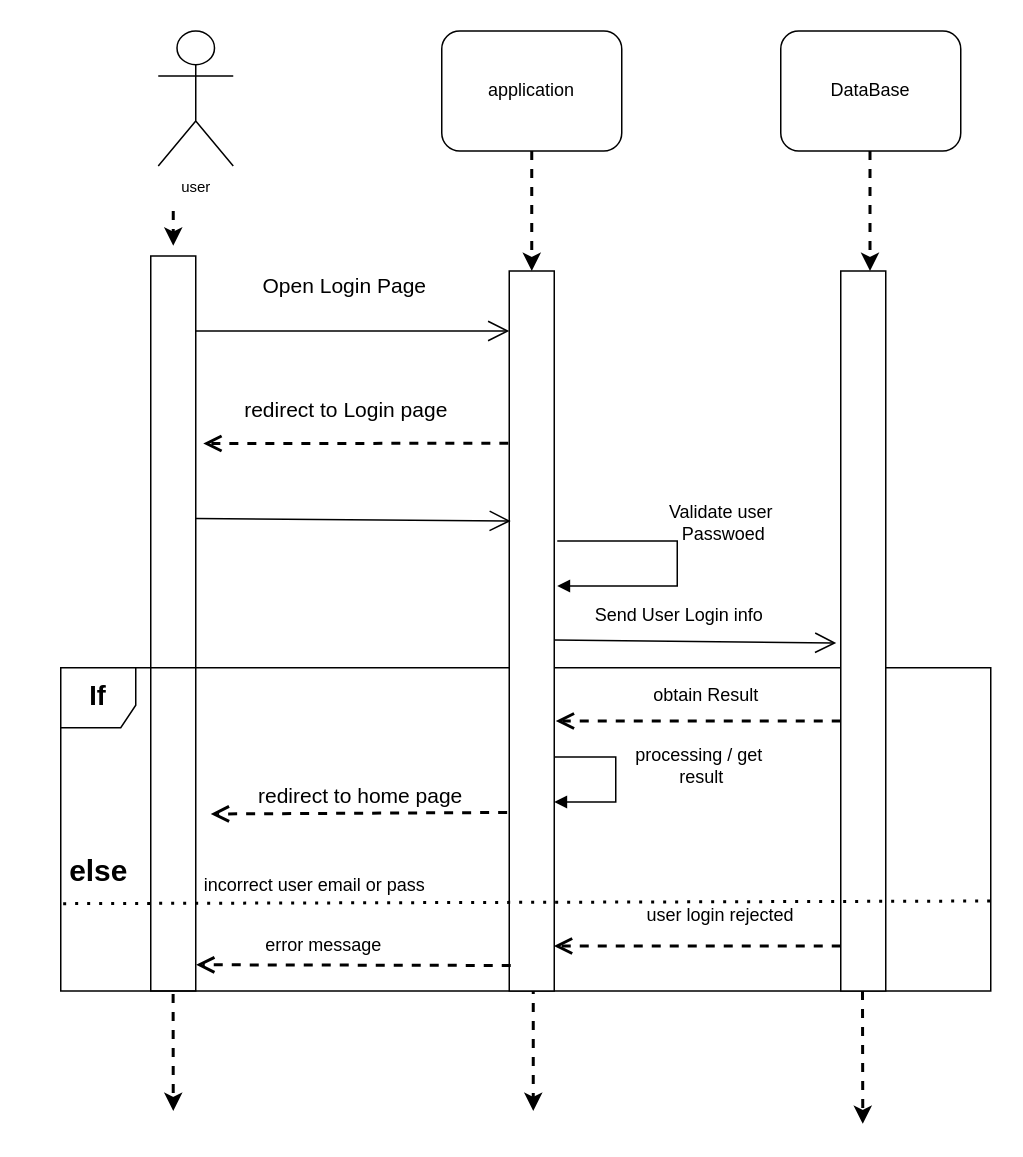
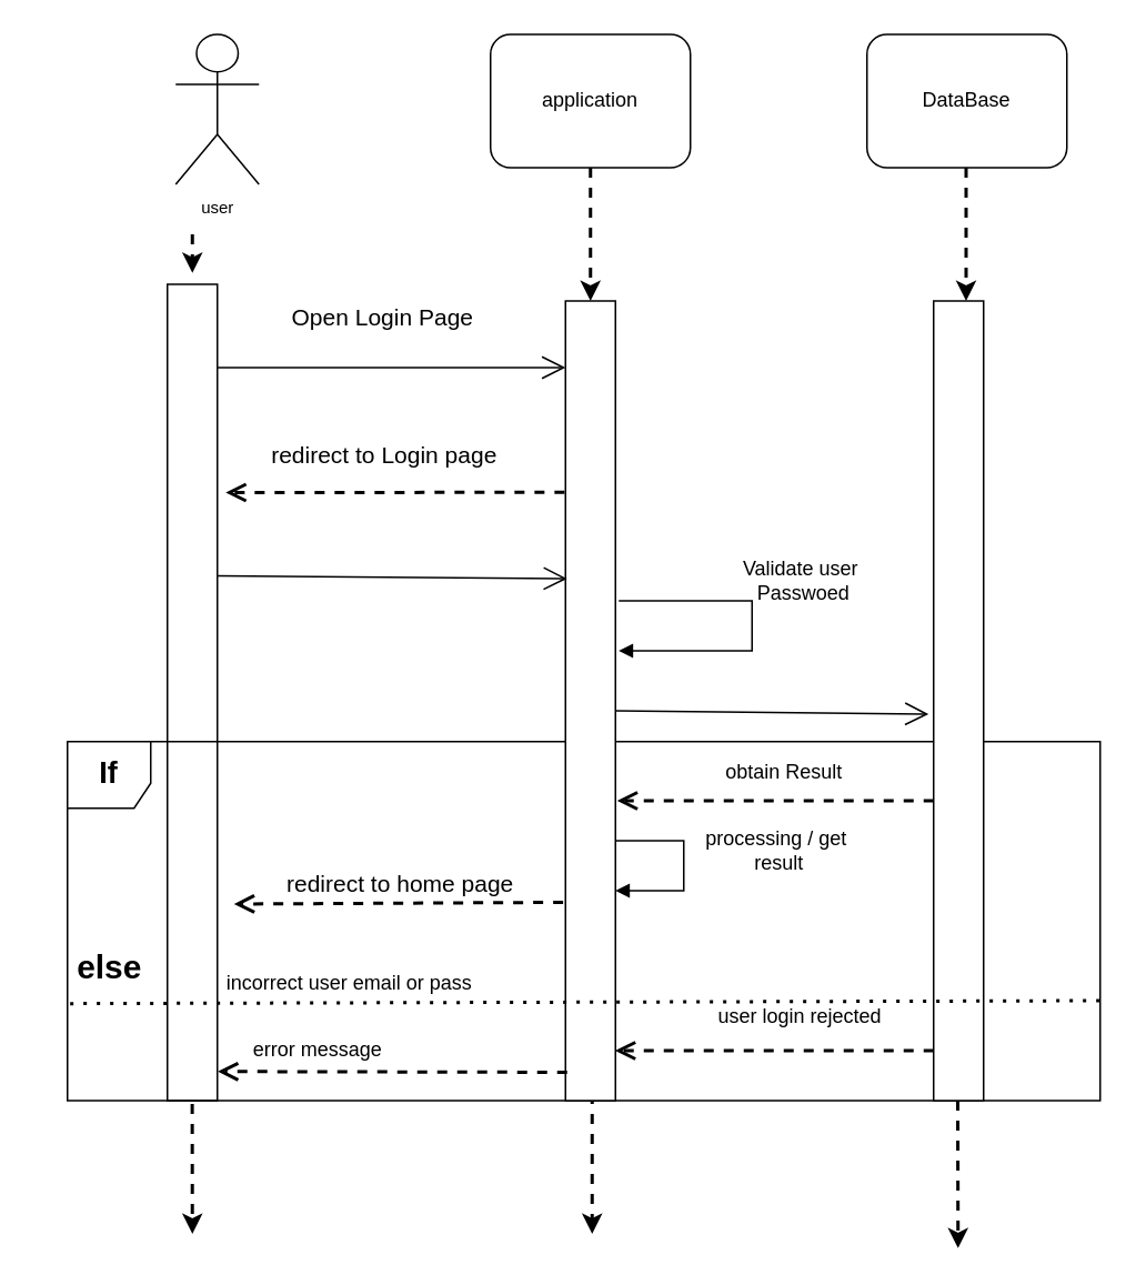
  <mxCell id="0" />
  <mxCell id="1" parent="0" />
  <mxCell id="2" style="edgeStyle=none;rounded=0;orthogonalLoop=1;jettySize=auto;html=1;entryX=0.5;entryY=-0.014;entryDx=0;entryDy=0;entryPerimeter=0;shadow=0;strokeWidth=2;dashed=1;" parent="1" target="7" edge="1"><mxGeometry relative="1" as="geometry"><mxPoint x="115" y="140" as="sourcePoint" /></mxGeometry></mxCell>
  <mxCell id="3" value="&lt;span style=&quot;font-size: 10px&quot;&gt;user&lt;/span&gt;" style="shape=umlActor;verticalLabelPosition=bottom;verticalAlign=top;html=1;" parent="1" vertex="1"><mxGeometry x="105" y="20" width="50" height="90" as="geometry" /></mxCell>
  <mxCell id="4" value="application" style="shape=ext;rounded=1;html=1;whiteSpace=wrap;" parent="1" vertex="1"><mxGeometry x="294" y="20" width="120" height="80" as="geometry" /></mxCell>
  <mxCell id="5" style="edgeStyle=none;rounded=0;orthogonalLoop=1;jettySize=auto;html=1;shadow=0;dashed=1;strokeWidth=2;" parent="1" edge="1"><mxGeometry relative="1" as="geometry"><mxPoint x="115" y="740" as="targetPoint" /><mxPoint x="114.5" y="302" as="sourcePoint" /></mxGeometry></mxCell>
  <mxCell id="6" style="edgeStyle=none;rounded=0;orthogonalLoop=1;jettySize=auto;html=1;shadow=0;dashed=1;strokeWidth=2;" parent="1" edge="1"><mxGeometry relative="1" as="geometry"><mxPoint x="355" y="740" as="targetPoint" /><mxPoint x="355" y="620" as="sourcePoint" /></mxGeometry></mxCell>
  <mxCell id="7" value="" style="html=1;points=[];perimeter=orthogonalPerimeter;" parent="1" vertex="1"><mxGeometry x="100" y="170" width="30" height="490" as="geometry" /></mxCell>
  <mxCell id="8" style="edgeStyle=none;rounded=0;orthogonalLoop=1;jettySize=auto;html=1;shadow=0;dashed=1;strokeWidth=2;" parent="1" source="4" target="12" edge="1"><mxGeometry relative="1" as="geometry"><mxPoint x="539" y="501" as="targetPoint" /><mxPoint x="539.909" y="100" as="sourcePoint" /></mxGeometry></mxCell>
  <mxCell id="9" value="" style="html=1;verticalAlign=bottom;endArrow=open;dashed=1;endSize=8;shadow=0;strokeWidth=2;entryX=1.167;entryY=0.26;entryDx=0;entryDy=0;entryPerimeter=0;exitX=-0.02;exitY=0.231;exitDx=0;exitDy=0;exitPerimeter=0;" parent="1" edge="1"><mxGeometry x="-0.033" y="-19" relative="1" as="geometry"><mxPoint x="338.4" y="294.85" as="sourcePoint" /><mxPoint x="135.01" y="295" as="targetPoint" /><mxPoint as="offset" /></mxGeometry></mxCell>
  <mxCell id="10" value="&lt;h2&gt;If&lt;/h2&gt;" style="shape=umlFrame;whiteSpace=wrap;html=1;width=50;height=40;" parent="1" vertex="1"><mxGeometry x="40" y="444.5" width="620" height="215.5" as="geometry" /></mxCell>
  <mxCell id="11" value="&lt;h5&gt;else&lt;/h5&gt;" style="text;strokeColor=none;fillColor=none;html=1;fontSize=24;fontStyle=1;verticalAlign=middle;align=center;" parent="1" vertex="1"><mxGeometry x="20" y="565" width="90" height="30" as="geometry" /></mxCell>
  <mxCell id="12" value="" style="html=1;points=[];perimeter=orthogonalPerimeter;" parent="1" vertex="1"><mxGeometry x="339" y="180" width="30" height="480" as="geometry" /></mxCell>
  <mxCell id="13" value="" style="html=1;points=[];perimeter=orthogonalPerimeter;" vertex="1" parent="1"><mxGeometry x="560" y="180" width="30" height="480" as="geometry" /></mxCell>
  <mxCell id="14" value="DataBase" style="shape=ext;rounded=1;html=1;whiteSpace=wrap;" vertex="1" parent="1"><mxGeometry x="520" y="20" width="120" height="80" as="geometry" /></mxCell>
  <mxCell id="15" style="edgeStyle=none;rounded=0;orthogonalLoop=1;jettySize=auto;html=1;shadow=0;dashed=1;strokeWidth=2;" edge="1" parent="1"><mxGeometry relative="1" as="geometry"><mxPoint x="579.5" y="180" as="targetPoint" /><mxPoint x="579.5" y="100" as="sourcePoint" /></mxGeometry></mxCell>
  <mxCell id="16" value="" style="endArrow=open;endFill=1;endSize=12;html=1;" edge="1" parent="1"><mxGeometry width="160" relative="1" as="geometry"><mxPoint x="369" y="426" as="sourcePoint" /><mxPoint x="557" y="428" as="targetPoint" /></mxGeometry></mxCell>
  <mxCell id="17" value="" style="endArrow=open;endFill=1;endSize=12;html=1;" edge="1" parent="1" target="12"><mxGeometry width="160" relative="1" as="geometry"><mxPoint x="130" y="220" as="sourcePoint" /><mxPoint x="330" y="220" as="targetPoint" /></mxGeometry></mxCell>
  <mxCell id="18" value="&lt;font style=&quot;font-size: 14px&quot;&gt;Open Login Page&lt;/font&gt;" style="text;html=1;align=center;verticalAlign=middle;resizable=0;points=[];autosize=1;" vertex="1" parent="1"><mxGeometry x="169" y="180" width="120" height="20" as="geometry" /></mxCell>
  <mxCell id="19" value="&lt;font style=&quot;font-size: 14px&quot;&gt;redirect to Login page&lt;/font&gt;" style="text;html=1;align=center;verticalAlign=middle;resizable=0;points=[];autosize=1;" vertex="1" parent="1"><mxGeometry x="155" y="263" width="150" height="20" as="geometry" /></mxCell>
  <mxCell id="20" value="" style="endArrow=open;endFill=1;endSize=12;html=1;entryX=0.033;entryY=0.462;entryDx=0;entryDy=0;entryPerimeter=0;" edge="1" parent="1"><mxGeometry width="160" relative="1" as="geometry"><mxPoint x="130" y="345" as="sourcePoint" /><mxPoint x="339.99" y="346.7" as="targetPoint" /></mxGeometry></mxCell>
- <mxCell id="21" value="Send User Login info" style="text;html=1;align=center;verticalAlign=middle;resizable=0;points=[];autosize=1;" vertex="1" parent="1"><mxGeometry x="387" y="400" width="130" height="20" as="geometry" /></mxCell>
  <mxCell id="22" value="Validate user&lt;br&gt;&amp;nbsp;Passwoed" style="text;html=1;align=center;verticalAlign=middle;resizable=0;points=[];autosize=1;" vertex="1" parent="1"><mxGeometry x="440" y="333" width="80" height="30" as="geometry" /></mxCell>
  <mxCell id="23" value="" style="edgeStyle=orthogonalEdgeStyle;html=1;align=left;spacingLeft=2;endArrow=block;rounded=0;" edge="1" parent="1"><mxGeometry x="0.029" relative="1" as="geometry"><mxPoint x="371" y="360" as="sourcePoint" /><Array as="points"><mxPoint x="451" y="360" /><mxPoint x="451" y="390" /><mxPoint x="371" y="390" /></Array><mxPoint x="371" y="390" as="targetPoint" /><mxPoint as="offset" /></mxGeometry></mxCell>
  <mxCell id="24" style="edgeStyle=none;rounded=0;orthogonalLoop=1;jettySize=auto;html=1;shadow=0;dashed=1;strokeWidth=2;exitX=0.427;exitY=1.004;exitDx=0;exitDy=0;exitPerimeter=0;" edge="1" parent="1"><mxGeometry relative="1" as="geometry"><mxPoint x="574.69" y="748.56" as="targetPoint" /><mxPoint x="574.5" y="660" as="sourcePoint" /></mxGeometry></mxCell>
  <mxCell id="25" value="&lt;span style=&quot;font-size: 14px&quot;&gt;redirect to home page&lt;/span&gt;" style="text;html=1;strokeColor=none;fillColor=none;align=left;verticalAlign=middle;whiteSpace=wrap;rounded=0;" vertex="1" parent="1"><mxGeometry x="170" y="520" width="140" height="20" as="geometry" /></mxCell>
  <mxCell id="26" value="" style="html=1;verticalAlign=bottom;endArrow=open;dashed=1;endSize=8;shadow=0;strokeWidth=2;exitX=-0.02;exitY=0.231;exitDx=0;exitDy=0;exitPerimeter=0;" edge="1" parent="1"><mxGeometry x="-0.033" y="-19" relative="1" as="geometry"><mxPoint x="560" y="480" as="sourcePoint" /><mxPoint x="370" y="480" as="targetPoint" /><mxPoint as="offset" /></mxGeometry></mxCell>
  <mxCell id="27" value="" style="edgeStyle=orthogonalEdgeStyle;html=1;align=left;spacingLeft=2;endArrow=block;rounded=0;" edge="1" parent="1"><mxGeometry x="0.029" relative="1" as="geometry"><mxPoint x="369" y="504" as="sourcePoint" /><Array as="points"><mxPoint x="410" y="504" /><mxPoint x="410" y="534" /></Array><mxPoint x="369" y="534" as="targetPoint" /><mxPoint as="offset" /></mxGeometry></mxCell>
  <mxCell id="28" value="obtain Result" style="text;html=1;strokeColor=none;fillColor=none;align=center;verticalAlign=middle;whiteSpace=wrap;rounded=0;" vertex="1" parent="1"><mxGeometry x="407.5" y="453" width="125" height="20" as="geometry" /></mxCell>
  <mxCell id="29" value="user login rejected" style="text;html=1;strokeColor=none;fillColor=none;align=center;verticalAlign=middle;whiteSpace=wrap;rounded=0;" vertex="1" parent="1"><mxGeometry x="420" y="600" width="120" height="20" as="geometry" /></mxCell>
  <mxCell id="30" value="" style="html=1;verticalAlign=bottom;endArrow=open;dashed=1;endSize=8;shadow=0;strokeWidth=2;" edge="1" parent="1"><mxGeometry x="-0.033" y="-19" relative="1" as="geometry"><mxPoint x="560" y="630" as="sourcePoint" /><mxPoint x="368.75" y="630" as="targetPoint" /><mxPoint as="offset" /></mxGeometry></mxCell>
  <mxCell id="31" value="" style="endArrow=none;dashed=1;html=1;dashPattern=1 3;strokeWidth=2;entryX=1;entryY=0.765;entryDx=0;entryDy=0;entryPerimeter=0;exitX=0.129;exitY=-0.02;exitDx=0;exitDy=0;exitPerimeter=0;" edge="1" parent="1"><mxGeometry width="50" height="50" relative="1" as="geometry"><mxPoint x="41.61" y="601.76" as="sourcePoint" /><mxPoint x="660" y="599.995" as="targetPoint" /></mxGeometry></mxCell>
  <mxCell id="32" value="incorrect user email or pass" style="text;html=1;align=center;verticalAlign=middle;resizable=0;points=[];autosize=1;" vertex="1" parent="1"><mxGeometry x="129" y="580" width="160" height="20" as="geometry" /></mxCell>
  <mxCell id="33" value="" style="html=1;verticalAlign=bottom;endArrow=open;dashed=1;endSize=8;shadow=0;strokeWidth=2;entryX=1;entryY=0.75;entryDx=0;entryDy=0;" edge="1" parent="1"><mxGeometry x="-0.033" y="-19" relative="1" as="geometry"><mxPoint x="340" y="643" as="sourcePoint" /><mxPoint x="130.25" y="642.5" as="targetPoint" /><mxPoint as="offset" /></mxGeometry></mxCell>
- <mxCell id="34" value="error message" style="text;html=1;align=center;verticalAlign=middle;resizable=0;points=[];autosize=1;" vertex="1" parent="1"><mxGeometry x="170" y="620" width="90" height="20" as="geometry" /></mxCell>
+ <mxCell id="34" value="error message" style="text;html=1;align=center;verticalAlign=middle;resizable=0;points=[];autosize=1;" vertex="1" parent="1"><mxGeometry x="145" y="620" width="90" height="20" as="geometry" /></mxCell>
  <mxCell id="35" value="processing / get&amp;nbsp;&lt;br&gt;result" style="text;html=1;strokeColor=none;fillColor=none;align=center;verticalAlign=middle;whiteSpace=wrap;rounded=0;" vertex="1" parent="1"><mxGeometry x="405" y="500" width="125" height="20" as="geometry" /></mxCell>
  <mxCell id="36" value="" style="html=1;verticalAlign=bottom;endArrow=open;dashed=1;endSize=8;shadow=0;strokeWidth=2;exitX=-0.047;exitY=0.752;exitDx=0;exitDy=0;exitPerimeter=0;" edge="1" parent="1" source="12"><mxGeometry x="-0.033" y="-19" relative="1" as="geometry"><mxPoint x="330" y="542" as="sourcePoint" /><mxPoint x="140" y="542" as="targetPoint" /><mxPoint as="offset" /></mxGeometry></mxCell>
